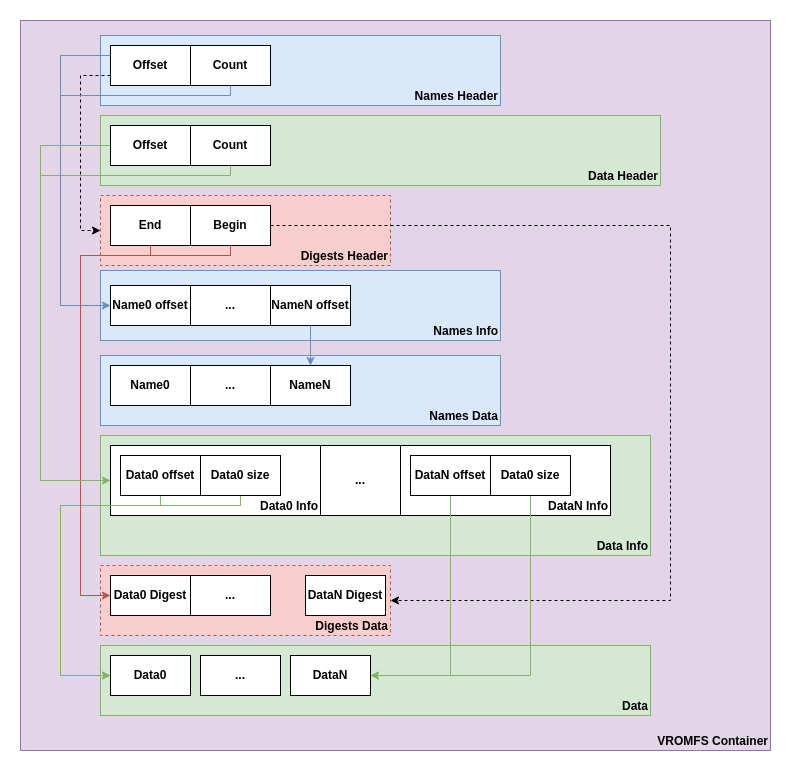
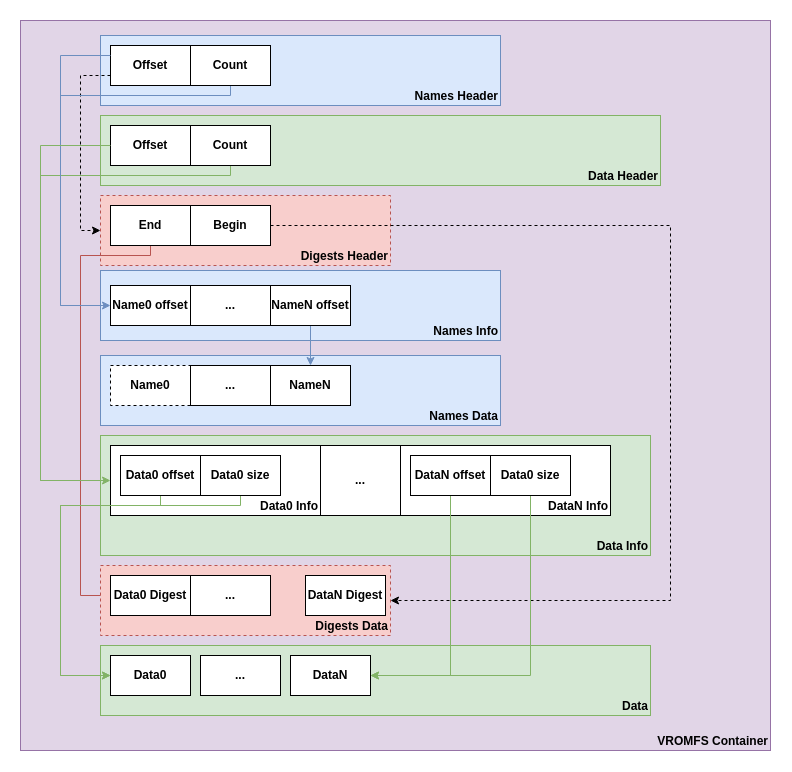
  <mxCell id="0" />
  <mxCell id="1" parent="0" />
  <mxCell id="2" value="VROMFS Container" style="rounded=0;whiteSpace=wrap;html=1;fontStyle=1;align=right;verticalAlign=bottom;fillColor=#e1d5e7;strokeColor=#9673a6;" parent="1" vertex="1"><mxGeometry x="20" y="20" width="750" height="730" as="geometry" /></mxCell>
  <mxCell id="3" value="Names Header" style="rounded=0;whiteSpace=wrap;html=1;fontStyle=1;align=right;verticalAlign=bottom;fillColor=#dae8fc;strokeColor=#6c8ebf;" parent="1" vertex="1"><mxGeometry x="100" y="35" width="400" height="70" as="geometry" /></mxCell>
  <mxCell id="4" style="edgeStyle=orthogonalEdgeStyle;rounded=0;orthogonalLoop=1;jettySize=auto;html=1;exitX=0;exitY=0.75;exitDx=0;exitDy=0;dashed=1;entryX=0;entryY=0.5;entryDx=0;entryDy=0;" edge="1" parent="1" source="5" target="12"><mxGeometry relative="1" as="geometry"><mxPoint x="80" y="245" as="targetPoint" /><Array as="points"><mxPoint x="80" y="75" /><mxPoint x="80" y="230" /></Array></mxGeometry></mxCell>
  <mxCell id="5" value="Offset" style="rounded=0;whiteSpace=wrap;html=1;fontStyle=1" parent="1" vertex="1"><mxGeometry x="110" y="45" width="80" height="40" as="geometry" /></mxCell>
  <mxCell id="6" style="edgeStyle=orthogonalEdgeStyle;rounded=0;sketch=0;orthogonalLoop=1;jettySize=auto;html=1;exitX=0.5;exitY=1;exitDx=0;exitDy=0;entryX=0;entryY=0.5;entryDx=0;entryDy=0;shadow=0;strokeWidth=1;fillColor=#dae8fc;strokeColor=#6c8ebf;" edge="1" parent="1" source="7" target="42"><mxGeometry relative="1" as="geometry"><Array as="points"><mxPoint x="230" y="95" /><mxPoint x="60" y="95" /><mxPoint x="60" y="305" /></Array></mxGeometry></mxCell>
  <mxCell id="7" value="Count" style="rounded=0;whiteSpace=wrap;html=1;fontStyle=1" parent="1" vertex="1"><mxGeometry x="190" y="45" width="80" height="40" as="geometry" /></mxCell>
  <mxCell id="8" value="Data Header" style="rounded=0;whiteSpace=wrap;html=1;fontStyle=1;verticalAlign=bottom;align=right;fillColor=#d5e8d4;strokeColor=#82b366;" parent="1" vertex="1"><mxGeometry x="100" y="115" width="560" height="70" as="geometry" /></mxCell>
  <mxCell id="9" value="Offset" style="rounded=0;whiteSpace=wrap;html=1;fontStyle=1" parent="1" vertex="1"><mxGeometry x="110" y="125" width="80" height="40" as="geometry" /></mxCell>
  <mxCell id="10" style="edgeStyle=orthogonalEdgeStyle;rounded=0;sketch=0;orthogonalLoop=1;jettySize=auto;html=1;exitX=0.5;exitY=1;exitDx=0;exitDy=0;entryX=0;entryY=0.5;entryDx=0;entryDy=0;shadow=0;strokeWidth=1;fillColor=#d5e8d4;strokeColor=#82b366;" edge="1" parent="1" source="11" target="32"><mxGeometry relative="1" as="geometry"><Array as="points"><mxPoint x="230" y="175" /><mxPoint x="40" y="175" /><mxPoint x="40" y="480" /></Array></mxGeometry></mxCell>
  <mxCell id="11" value="Count" style="rounded=0;whiteSpace=wrap;html=1;fontStyle=1" parent="1" vertex="1"><mxGeometry x="190" y="125" width="80" height="40" as="geometry" /></mxCell>
  <mxCell id="12" value="Digests Header" style="rounded=0;whiteSpace=wrap;html=1;fontStyle=1;verticalAlign=bottom;align=right;fillColor=#f8cecc;strokeColor=#b85450;dashed=1;" parent="1" vertex="1"><mxGeometry x="100" y="195" width="290" height="70" as="geometry" /></mxCell>
  <mxCell id="13" value="Names Info" style="rounded=0;whiteSpace=wrap;html=1;fontStyle=1;verticalAlign=bottom;align=right;fillColor=#dae8fc;strokeColor=#6c8ebf;" parent="1" vertex="1"><mxGeometry x="100" y="270" width="400" height="70" as="geometry" /></mxCell>
  <mxCell id="14" style="edgeStyle=orthogonalEdgeStyle;rounded=0;sketch=0;orthogonalLoop=1;jettySize=auto;html=1;exitX=0.5;exitY=1;exitDx=0;exitDy=0;entryX=0;entryY=0.5;entryDx=0;entryDy=0;shadow=0;strokeWidth=1;fillColor=#f8cecc;strokeColor=#b85450;" edge="1" parent="1" source="15" target="25"><mxGeometry relative="1" as="geometry"><Array as="points"><mxPoint x="150" y="255" /><mxPoint x="80" y="255" /><mxPoint x="80" y="595" /></Array></mxGeometry></mxCell>
  <mxCell id="15" value="End" style="rounded=0;whiteSpace=wrap;html=1;fontStyle=1" parent="1" vertex="1"><mxGeometry x="110" y="205" width="80" height="40" as="geometry" /></mxCell>
  <mxCell id="16" style="edgeStyle=orthogonalEdgeStyle;rounded=0;orthogonalLoop=1;jettySize=auto;html=1;exitX=1;exitY=0.5;exitDx=0;exitDy=0;entryX=1;entryY=0.5;entryDx=0;entryDy=0;dashed=1;" edge="1" parent="1" source="17" target="24"><mxGeometry relative="1" as="geometry"><Array as="points"><mxPoint x="670" y="225" /><mxPoint x="670" y="600" /></Array></mxGeometry></mxCell>
  <mxCell id="17" value="Begin" style="rounded=0;whiteSpace=wrap;html=1;fontStyle=1" parent="1" vertex="1"><mxGeometry x="190" y="205" width="80" height="40" as="geometry" /></mxCell>
  <mxCell id="18" value="Names Data" style="rounded=0;whiteSpace=wrap;html=1;fontStyle=1;align=right;verticalAlign=bottom;fillColor=#dae8fc;strokeColor=#6c8ebf;" parent="1" vertex="1"><mxGeometry x="100" y="355" width="400" height="70" as="geometry" /></mxCell>
- <mxCell id="19" value="Name0" style="rounded=0;whiteSpace=wrap;html=1;fontStyle=1" parent="1" vertex="1"><mxGeometry x="110" y="365" width="80" height="40" as="geometry" /></mxCell>
+ <mxCell id="19" value="Name0" style="rounded=0;whiteSpace=wrap;html=1;fontStyle=1;dashed=1;" parent="1" vertex="1"><mxGeometry x="110" y="365" width="80" height="40" as="geometry" /></mxCell>
  <mxCell id="20" value="..." style="rounded=0;whiteSpace=wrap;html=1;fontStyle=1" parent="1" vertex="1"><mxGeometry x="190" y="365" width="80" height="40" as="geometry" /></mxCell>
  <mxCell id="21" value="NameN" style="rounded=0;whiteSpace=wrap;html=1;fontStyle=1" parent="1" vertex="1"><mxGeometry x="270" y="365" width="80" height="40" as="geometry" /></mxCell>
  <mxCell id="22" value="Data Info" style="rounded=0;whiteSpace=wrap;html=1;align=right;verticalAlign=bottom;fontStyle=1;fillColor=#d5e8d4;strokeColor=#82b366;" parent="1" vertex="1"><mxGeometry x="100" y="435" width="550" height="120" as="geometry" /></mxCell>
  <mxCell id="23" value="..." style="rounded=0;whiteSpace=wrap;html=1;fontStyle=1" parent="1" vertex="1"><mxGeometry x="320" y="445" width="80" height="70" as="geometry" /></mxCell>
  <mxCell id="24" value="Digests Data" style="rounded=0;whiteSpace=wrap;html=1;fillColor=#f8cecc;fontStyle=1;verticalAlign=bottom;align=right;strokeColor=#b85450;dashed=1;" parent="1" vertex="1"><mxGeometry x="100" y="565" width="290" height="70" as="geometry" /></mxCell>
  <mxCell id="25" value="Data0 Digest" style="rounded=0;whiteSpace=wrap;html=1;fontStyle=1" parent="1" vertex="1"><mxGeometry x="110" y="575" width="80" height="40" as="geometry" /></mxCell>
  <mxCell id="26" value="DataN Digest" style="rounded=0;whiteSpace=wrap;html=1;fontStyle=1" parent="1" vertex="1"><mxGeometry x="305" y="575" width="80" height="40" as="geometry" /></mxCell>
  <mxCell id="27" value="..." style="rounded=0;whiteSpace=wrap;html=1;fontStyle=1" parent="1" vertex="1"><mxGeometry x="190" y="575" width="80" height="40" as="geometry" /></mxCell>
  <mxCell id="28" value="Data" style="rounded=0;whiteSpace=wrap;html=1;fillColor=#d5e8d4;strokeColor=#82b366;fontStyle=1;align=right;verticalAlign=bottom;" parent="1" vertex="1"><mxGeometry x="100" y="645" width="550" height="70" as="geometry" /></mxCell>
  <mxCell id="29" value="Data0" style="rounded=0;whiteSpace=wrap;html=1;fontStyle=1" parent="1" vertex="1"><mxGeometry x="110" y="655" width="80" height="40" as="geometry" /></mxCell>
  <mxCell id="30" value="DataN" style="rounded=0;whiteSpace=wrap;html=1;fontStyle=1" parent="1" vertex="1"><mxGeometry x="290" y="655" width="80" height="40" as="geometry" /></mxCell>
  <mxCell id="31" value="..." style="rounded=0;whiteSpace=wrap;html=1;fontStyle=1" parent="1" vertex="1"><mxGeometry x="200" y="655" width="80" height="40" as="geometry" /></mxCell>
  <mxCell id="32" value="Data0 Info" style="rounded=0;whiteSpace=wrap;html=1;fillColor=default;fontStyle=1;align=right;verticalAlign=bottom;" parent="1" vertex="1"><mxGeometry x="110" y="445" width="210" height="70" as="geometry" /></mxCell>
  <mxCell id="33" style="edgeStyle=orthogonalEdgeStyle;rounded=0;orthogonalLoop=1;jettySize=auto;html=1;exitX=0.5;exitY=1;exitDx=0;exitDy=0;fillColor=#d5e8d4;strokeColor=#82b366;entryX=0;entryY=0.5;entryDx=0;entryDy=0;" edge="1" parent="1" source="34" target="29"><mxGeometry relative="1" as="geometry"><mxPoint x="110" y="685" as="targetPoint" /><Array as="points"><mxPoint x="160" y="505" /><mxPoint x="60" y="505" /><mxPoint x="60" y="675" /></Array></mxGeometry></mxCell>
  <mxCell id="34" value="Data0 offset" style="rounded=0;whiteSpace=wrap;html=1;fontStyle=1" parent="1" vertex="1"><mxGeometry x="120" y="455" width="80" height="40" as="geometry" /></mxCell>
  <mxCell id="35" style="edgeStyle=orthogonalEdgeStyle;rounded=0;orthogonalLoop=1;jettySize=auto;html=1;exitX=0.5;exitY=1;exitDx=0;exitDy=0;fillColor=#d5e8d4;strokeColor=#82b366;entryX=0;entryY=0.5;entryDx=0;entryDy=0;" edge="1" parent="1" source="36" target="29"><mxGeometry relative="1" as="geometry"><mxPoint x="110" y="665" as="targetPoint" /><Array as="points"><mxPoint x="240" y="505" /><mxPoint x="60" y="505" /><mxPoint x="60" y="675" /></Array></mxGeometry></mxCell>
  <mxCell id="36" value="Data0 size" style="rounded=0;whiteSpace=wrap;html=1;fontStyle=1" parent="1" vertex="1"><mxGeometry x="200" y="455" width="80" height="40" as="geometry" /></mxCell>
  <mxCell id="37" value="DataN Info" style="rounded=0;whiteSpace=wrap;html=1;fillColor=default;fontStyle=1;align=right;verticalAlign=bottom;" parent="1" vertex="1"><mxGeometry x="400" y="445" width="210" height="70" as="geometry" /></mxCell>
  <mxCell id="38" style="edgeStyle=orthogonalEdgeStyle;rounded=0;orthogonalLoop=1;jettySize=auto;html=1;exitX=0.5;exitY=1;exitDx=0;exitDy=0;entryX=1;entryY=0.5;entryDx=0;entryDy=0;fillColor=#d5e8d4;strokeColor=#82b366;" edge="1" parent="1" source="39" target="30"><mxGeometry relative="1" as="geometry" /></mxCell>
  <mxCell id="39" value="DataN offset" style="rounded=0;whiteSpace=wrap;html=1;fontStyle=1" parent="1" vertex="1"><mxGeometry x="410" y="455" width="80" height="40" as="geometry" /></mxCell>
  <mxCell id="40" style="edgeStyle=orthogonalEdgeStyle;rounded=0;orthogonalLoop=1;jettySize=auto;html=1;exitX=0.5;exitY=1;exitDx=0;exitDy=0;entryX=1;entryY=0.5;entryDx=0;entryDy=0;fillColor=#d5e8d4;strokeColor=#82b366;" edge="1" parent="1" source="41" target="30"><mxGeometry relative="1" as="geometry" /></mxCell>
  <mxCell id="41" value="Data0 size" style="rounded=0;whiteSpace=wrap;html=1;fontStyle=1" parent="1" vertex="1"><mxGeometry x="490" y="455" width="80" height="40" as="geometry" /></mxCell>
  <mxCell id="42" value="Name0 offset" style="rounded=0;whiteSpace=wrap;html=1;fontStyle=1" parent="1" vertex="1"><mxGeometry x="110" y="285" width="80" height="40" as="geometry" /></mxCell>
  <mxCell id="43" style="edgeStyle=orthogonalEdgeStyle;rounded=0;orthogonalLoop=1;jettySize=auto;html=1;exitX=0.5;exitY=1;exitDx=0;exitDy=0;fillColor=#dae8fc;strokeColor=#6c8ebf;" edge="1" parent="1" source="44" target="21"><mxGeometry relative="1" as="geometry" /></mxCell>
  <mxCell id="44" value="NameN offset" style="rounded=0;whiteSpace=wrap;html=1;fontStyle=1" parent="1" vertex="1"><mxGeometry x="270" y="285" width="80" height="40" as="geometry" /></mxCell>
  <mxCell id="45" value="..." style="rounded=0;whiteSpace=wrap;html=1;fontStyle=1" parent="1" vertex="1"><mxGeometry x="190" y="285" width="80" height="40" as="geometry" /></mxCell>
  <mxCell id="46" style="edgeStyle=orthogonalEdgeStyle;rounded=0;orthogonalLoop=1;jettySize=auto;html=1;exitX=0;exitY=0.25;exitDx=0;exitDy=0;entryX=0;entryY=0.5;entryDx=0;entryDy=0;fillColor=#dae8fc;strokeColor=#6c8ebf;" edge="1" parent="1" source="5" target="42"><mxGeometry relative="1" as="geometry"><mxPoint x="60" y="325" as="targetPoint" /><Array as="points"><mxPoint x="60" y="55" /><mxPoint x="60" y="305" /></Array></mxGeometry></mxCell>
- <mxCell id="47" style="edgeStyle=orthogonalEdgeStyle;rounded=0;orthogonalLoop=1;jettySize=auto;html=1;exitX=0.5;exitY=1;exitDx=0;exitDy=0;entryX=0;entryY=0.5;entryDx=0;entryDy=0;fillColor=#f8cecc;strokeColor=#b85450;" edge="1" parent="1" source="17" target="25"><mxGeometry relative="1" as="geometry"><Array as="points"><mxPoint x="230" y="255" /><mxPoint x="80" y="255" /><mxPoint x="80" y="595" /></Array></mxGeometry></mxCell>
  <mxCell id="48" style="edgeStyle=orthogonalEdgeStyle;rounded=0;orthogonalLoop=1;jettySize=auto;html=1;exitX=0;exitY=0.5;exitDx=0;exitDy=0;entryX=0;entryY=0.5;entryDx=0;entryDy=0;strokeWidth=1;shadow=0;fillColor=#d5e8d4;strokeColor=#82b366;" edge="1" parent="1" source="9" target="32"><mxGeometry relative="1" as="geometry"><Array as="points"><mxPoint x="40" y="145" /><mxPoint x="40" y="480" /></Array></mxGeometry></mxCell>
